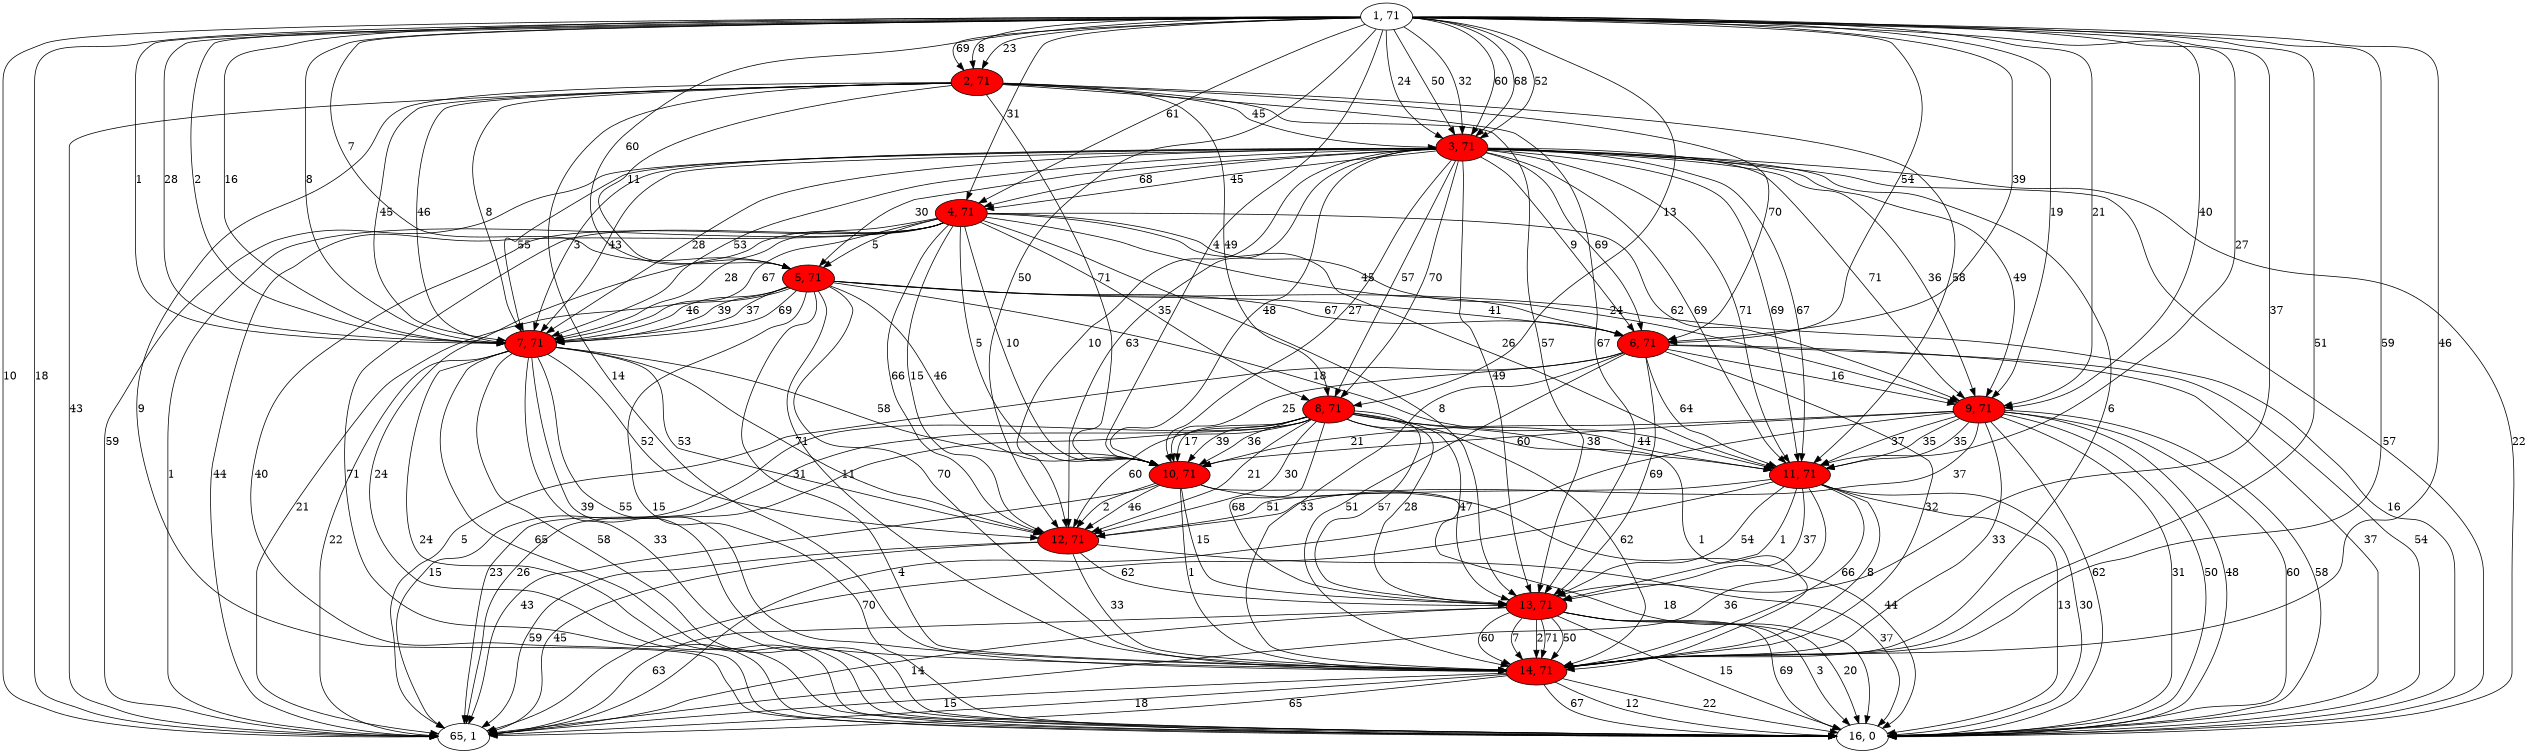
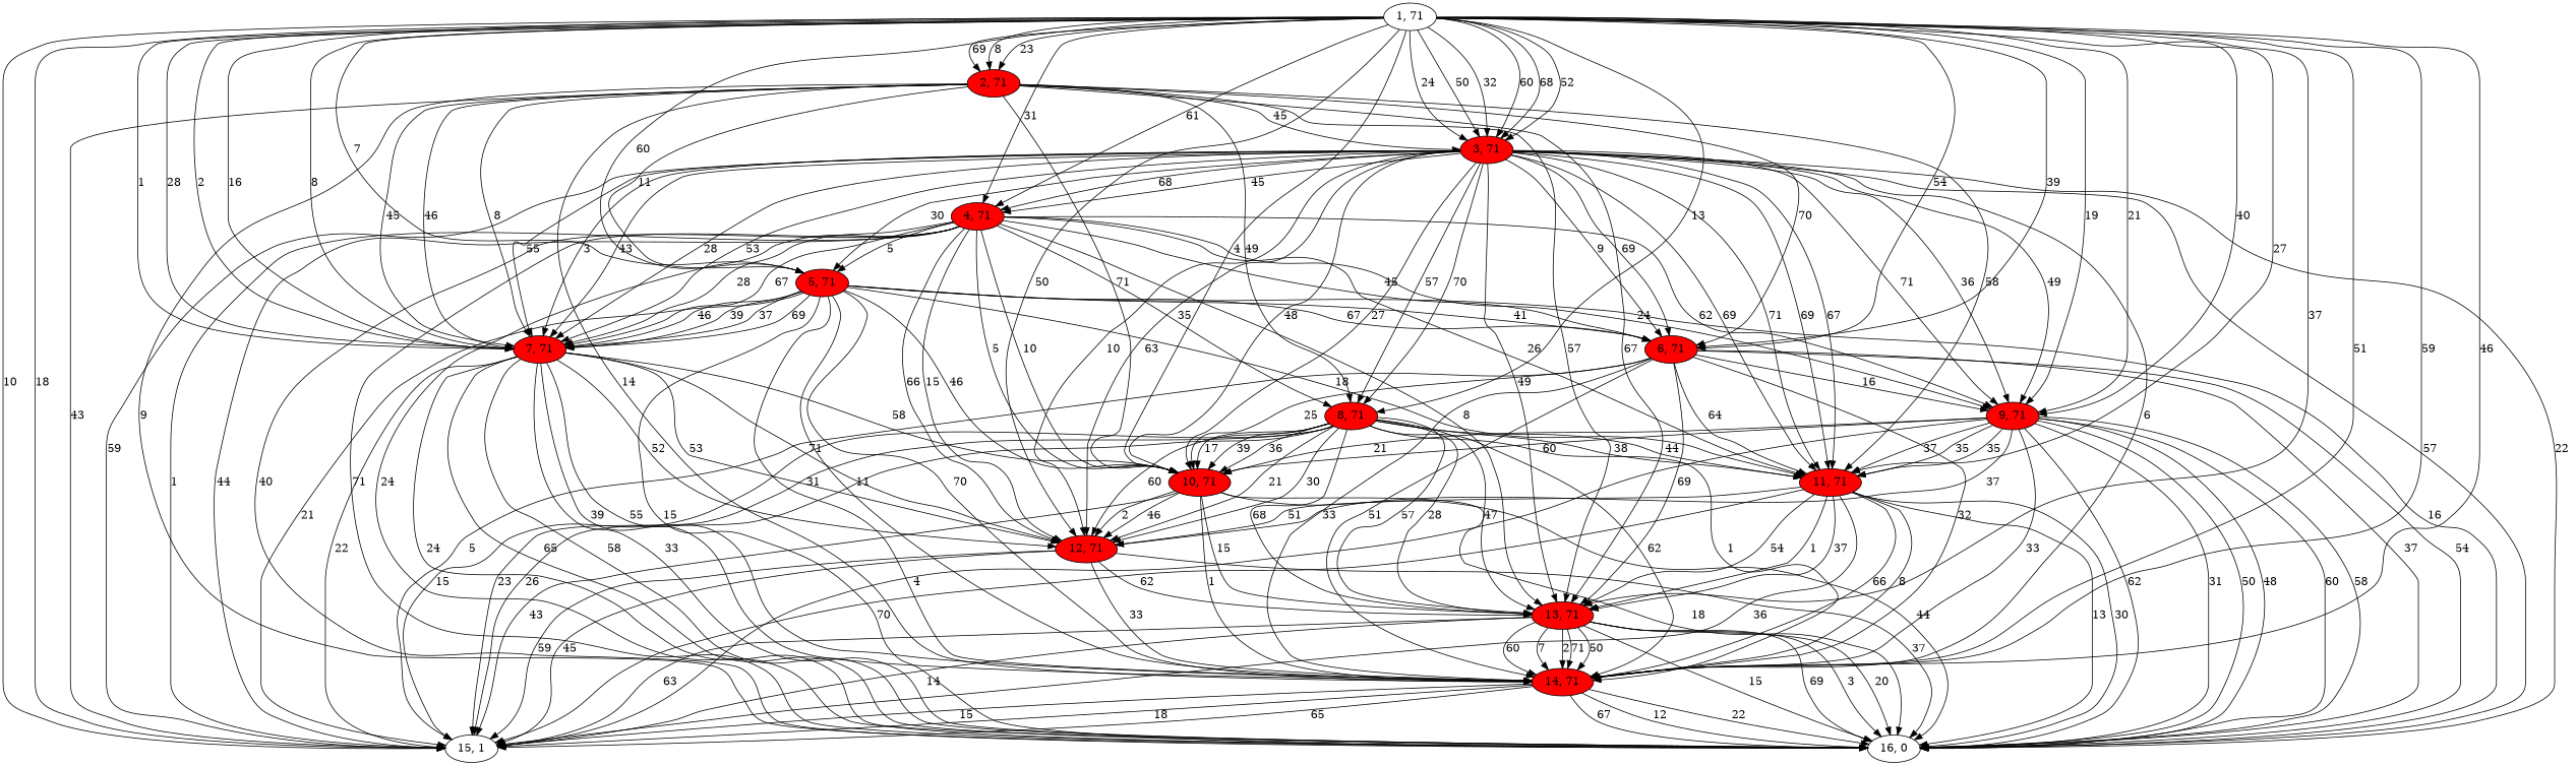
  digraph {
    node [fillcolor=red style=filled]
    n1 [label="1, 71" fillcolor="" style=""]
    n2 [label="2, 71"]
    n3 [label="3, 71"]
    n4 [label="4, 71"]
    n5 [label="5, 71"]
    n6 [label="6, 71"]
    n7 [label="7, 71"]
    n8 [label="8, 71"]
    n9 [label="9, 71"]
    n10 [label="10, 71"]
    n11 [label="11, 71"]
    n12 [label="12, 71"]
    n13 [label="13, 71"]
    n14 [label="14, 71"]
-   n15 [label="65, 1" fillcolor="" style=""]
+   n15 [label="15, 1" fillcolor="" style=""]
    n16 [label="16, 0" fillcolor="" style=""]
    n1 -> n2 [label=8]
    n1 -> n2 [label=23]
    n1 -> n2 [label=69]
    n1 -> n3 [label=60]
    n1 -> n3 [label=68]
    n1 -> n3 [label=52]
    n1 -> n3 [label=24]
    n1 -> n3 [label=50]
    n1 -> n3 [label=32]
    n1 -> n4 [label=31]
    n1 -> n4 [label=61]
    n1 -> n5 [label=7]
    n1 -> n5 [label=60]
    n1 -> n6 [label=54]
    n1 -> n6 [label=39]
    n1 -> n7 [label=1]
    n1 -> n7 [label=28]
    n1 -> n7 [label=2]
    n1 -> n7 [label=16]
    n1 -> n7 [label=8]
    n1 -> n8 [label=13]
    n1 -> n9 [label=19]
    n1 -> n9 [label=21]
    n1 -> n9 [label=40]
    n1 -> n10 [label=4]
    n1 -> n11 [label=27]
    n1 -> n12 [label=50]
    n1 -> n13 [label=37]
    n1 -> n14 [label=51]
    n1 -> n14 [label=59]
    n1 -> n14 [label=46]
    n1 -> n15 [label=18]
    n1 -> n15 [label=10]
    n2 -> n3 [label=45]
    n2 -> n5 [label=11]
    n2 -> n6 [label=70]
    n2 -> n7 [label=45]
    n2 -> n7 [label=46]
    n2 -> n7 [label=8]
    n2 -> n8 [label=49]
    n2 -> n10 [label=71]
    n2 -> n11 [label=58]
    n2 -> n13 [label=57]
    n2 -> n13 [label=67]
    n2 -> n14 [label=14]
    n2 -> n15 [label=43]
    n2 -> n16 [label=9]
    n3 -> n4 [label=68]
    n3 -> n4 [label=45]
    n3 -> n5 [label=30]
    n3 -> n6 [label=69]
    n3 -> n6 [label=9]
    n3 -> n7 [label=53]
    n3 -> n7 [label=43]
    n3 -> n7 [label=28]
    n3 -> n7 [label=55]
    n3 -> n7 [label=3]
    n3 -> n8 [label=57]
    n3 -> n8 [label=70]
    n3 -> n9 [label=71]
    n3 -> n9 [label=36]
    n3 -> n9 [label=49]
    n3 -> n10 [label=48]
    n3 -> n10 [label=27]
    n3 -> n11 [label=71]
    n3 -> n11 [label=69]
    n3 -> n11 [label=67]
    n3 -> n11 [label=69]
    n3 -> n12 [label=63]
    n3 -> n12 [label=10]
    n3 -> n13 [label=49]
    n3 -> n14 [label=6]
    n3 -> n15 [label=59]
    n3 -> n16 [label=57]
    n3 -> n16 [label=22]
    n4 -> n5 [label=5]
    n4 -> n6 [label=45]
    n4 -> n7 [label=28]
    n4 -> n7 [label=67]
    n4 -> n8 [label=35]
    n4 -> n9 [label=24]
    n4 -> n9 [label=62]
    n4 -> n10 [label=5]
    n4 -> n10 [label=10]
    n4 -> n11 [label=26]
    n4 -> n12 [label=15]
    n4 -> n12 [label=66]
    n4 -> n13 [label=8]
    n4 -> n15 [label=44]
    n4 -> n15 [label=1]
    n4 -> n16 [label=40]
    n4 -> n16 [label=71]
    n4 -> n16 [label=24]
    n5 -> n6 [label=41]
    n5 -> n6 [label=67]
    n5 -> n7 [label=69]
    n5 -> n7 [label=46]
    n5 -> n7 [label=39]
    n5 -> n7 [label=37]
    n5 -> n10 [label=46]
    n5 -> n11 [label=18]
    n5 -> n14 [label=70]
    n5 -> n14 [label=31]
    n5 -> n14 [label=11]
    n5 -> n15 [label=21]
    n5 -> n16 [label=15]
    n5 -> n16 [label=16]
    n6 -> n9 [label=16]
    n6 -> n10 [label=25]
    n6 -> n11 [label=64]
    n6 -> n13 [label=69]
    n6 -> n14 [label=33]
    n6 -> n14 [label=51]
    n6 -> n14 [label=32]
    n6 -> n15 [label=5]
    n6 -> n16 [label=37]
    n6 -> n16 [label=54]
    n7 -> n10 [label=58]
    n7 -> n12 [label=53]
    n7 -> n12 [label=71]
    n7 -> n12 [label=52]
    n7 -> n14 [label=55]
    n7 -> n14 [label=39]
    n7 -> n15 [label=22]
    n7 -> n16 [label=24]
    n7 -> n16 [label=65]
    n7 -> n16 [label=58]
    n7 -> n16 [label=33]
    n8 -> n10 [label=17]
    n8 -> n10 [label=39]
    n8 -> n10 [label=36]
    n8 -> n11 [label=38]
    n8 -> n11 [label=44]
    n8 -> n12 [label=60]
    n8 -> n12 [label=21]
    n8 -> n12 [label=30]
    n8 -> n13 [label=68]
    n8 -> n13 [label=57]
    n8 -> n13 [label=28]
    n8 -> n13 [label=47]
    n8 -> n14 [label=62]
    n8 -> n14 [label=1]
    n8 -> n15 [label=26]
    n8 -> n15 [label=15]
    n8 -> n15 [label=23]
    n9 -> n10 [label=60]
    n9 -> n10 [label=21]
    n9 -> n11 [label=37]
    n9 -> n11 [label=35]
    n9 -> n11 [label=35]
    n9 -> n12 [label=37]
    n9 -> n14 [label=33]
    n9 -> n15 [label=4]
    n9 -> n16 [label=62]
    n9 -> n16 [label=31]
    n9 -> n16 [label=50]
    n9 -> n16 [label=48]
    n9 -> n16 [label=60]
    n9 -> n16 [label=58]
    n10 -> n12 [label=2]
    n10 -> n12 [label=46]
    n10 -> n13 [label=15]
    n10 -> n14 [label=1]
    n10 -> n15 [label=43]
    n10 -> n16 [label=18]
    n10 -> n16 [label=44]
    n11 -> n12 [label=51]
    n11 -> n13 [label=54]
    n11 -> n13 [label=1]
    n11 -> n13 [label=37]
    n11 -> n14 [label=66]
    n11 -> n14 [label=8]
    n11 -> n15 [label=70]
    n11 -> n15 [label=36]
    n11 -> n16 [label=13]
    n11 -> n16 [label=30]
    n12 -> n13 [label=62]
    n12 -> n14 [label=33]
    n12 -> n15 [label=45]
    n12 -> n15 [label=59]
    n12 -> n16 [label=37]
    n13 -> n14 [label=71]
    n13 -> n14 [label=50]
    n13 -> n14 [label=60]
    n13 -> n14 [label=7]
    n13 -> n14 [label=2]
    n13 -> n15 [label=63]
    n13 -> n15 [label=14]
    n13 -> n16 [label=69]
    n13 -> n16 [label=3]
    n13 -> n16 [label=20]
    n13 -> n16 [label=15]
    n14 -> n15 [label=18]
    n14 -> n15 [label=65]
    n14 -> n15 [label=15]
    n14 -> n16 [label=67]
    n14 -> n16 [label=12]
    n14 -> n16 [label=22]
  }
